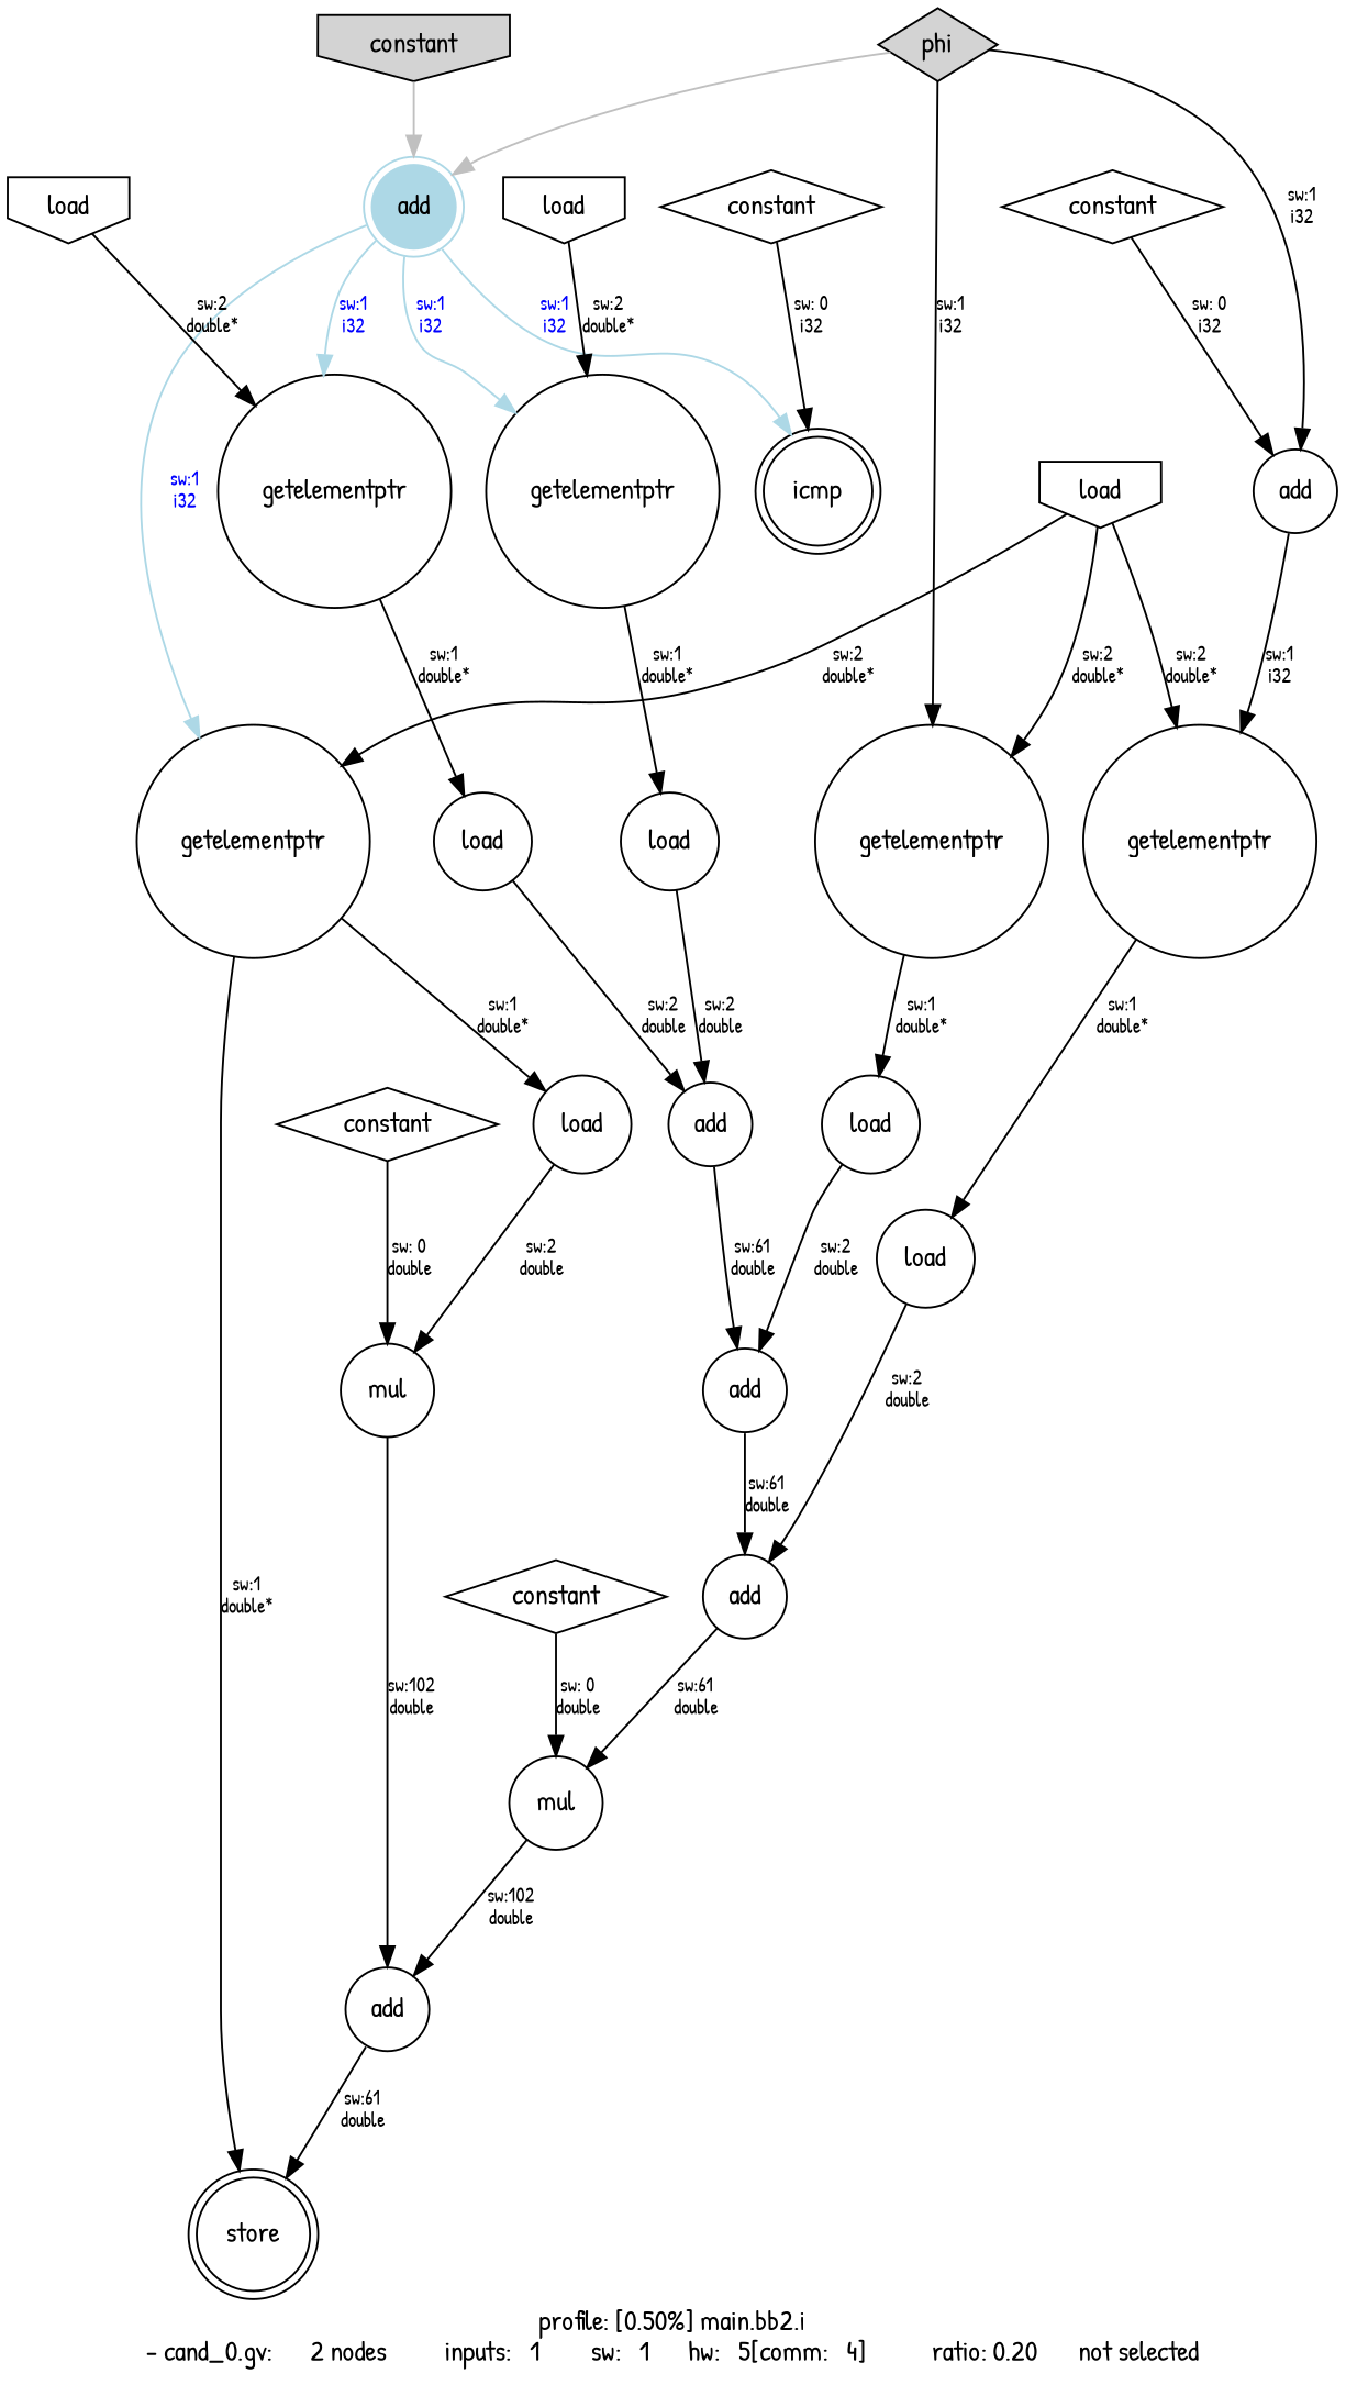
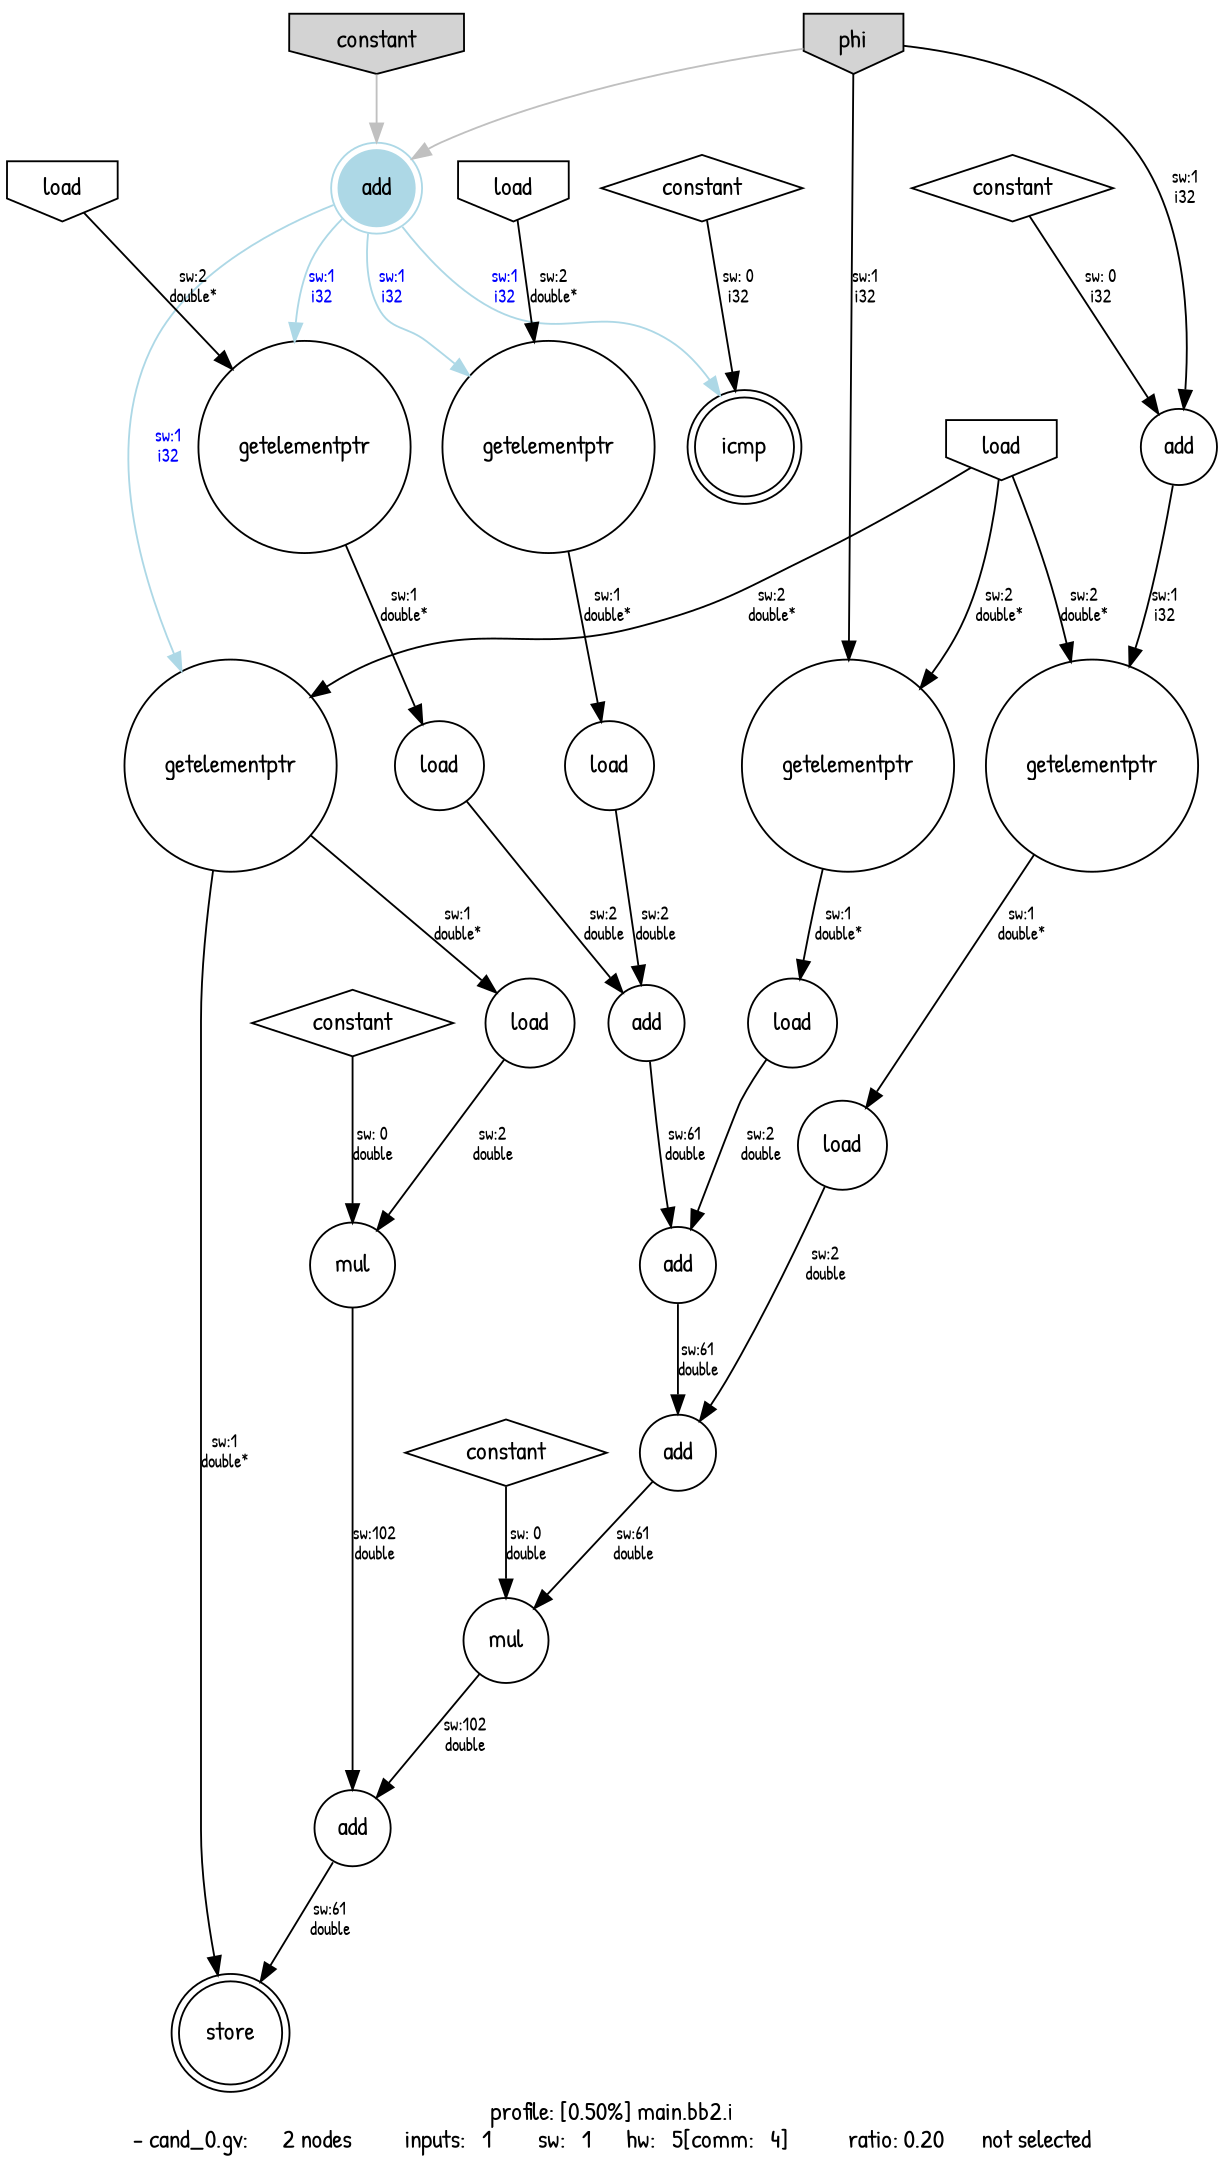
  digraph {
    label="profile: [0.50%] main.bb2.i\n- cand_0.gv: 	   2 nodes 	 inputs:   1 	 sw:   1 	 hw:   5[comm:   4] 	 ratio: 0.20 	 not selected"
    fontname="Patrick Hand"
    node [shape=circle fontname="Patrick Hand"]
    edge [fontsize=10 fontname="Patrick Hand"]
-   n1 [bgcolor=lightblue label=phi rank=source shape=diamond style=filled]
+   n1 [bgcolor=lightblue label=phi rank=source shape=invhouse style=filled]
    n2 [color=lightblue label=add rank=sink shape=doublecircle style=filled]
    n3 [label=add]
    n4 [label=getelementptr]
    n5 [label=getelementptr]
    n6 [label=getelementptr]
    n7 [label=getelementptr]
    n8 [label=icmp rank=sink shape=doublecircle]
    n9 [bgcolor=lightblue label=constant rank=source shape=invhouse style=filled]
    n10 [label=load]
    n11 [label=load rank=source shape=invhouse]
    n12 [label=load]
    n13 [label=load rank=source shape=invhouse]
    n14 [label=load]
    n15 [label=store rank=sink shape=doublecircle]
    n16 [label=load rank=source shape=invhouse]
    n17 [label=getelementptr]
    n18 [label=constant shape=diamond]
    n19 [label=load]
    n20 [label=load]
    n21 [label=add]
    n22 [label=add]
    n23 [label=add]
    n24 [label=mul]
    n25 [label=add]
    n26 [label=constant shape=diamond]
    n27 [label=mul]
    n28 [label=constant shape=diamond]
    n29 [label=constant shape=diamond]
    n1 -> n2 [color=gray]
    n1 -> n3 [label="sw:1\ni32"]
    n1 -> n4 [label="sw:1\ni32"]
    n2 -> n5 [color=lightblue fontcolor=blue label="sw:1\ni32"]
    n2 -> n6 [color=lightblue fontcolor=blue label="sw:1\ni32"]
    n2 -> n7 [color=lightblue fontcolor=blue label="sw:1\ni32"]
    n2 -> n8 [color=lightblue fontcolor=blue label="sw:1\ni32"]
    n3 -> n17 [label="sw:1\ni32"]
    n4 -> n20 [label="sw:1\ndouble*"]
    n5 -> n10 [label="sw:1\ndouble*"]
    n6 -> n12 [label="sw:1\ndouble*"]
    n7 -> n14 [label="sw:1\ndouble*"]
    n7 -> n15 [label="sw:1\ndouble*"]
    n9 -> n2 [color=gray]
    n10 -> n21 [label="sw:2\ndouble"]
    n11 -> n5 [label="sw:2\ndouble*"]
    n12 -> n21 [label="sw:2\ndouble"]
    n13 -> n6 [label="sw:2\ndouble*"]
    n14 -> n27 [label="sw:2\ndouble"]
    n16 -> n4 [label="sw:2\ndouble*"]
    n16 -> n7 [label="sw:2\ndouble*"]
    n16 -> n17 [label="sw:2\ndouble*"]
    n17 -> n19 [label="sw:1\ndouble*"]
    n18 -> n3 [label="sw: 0\ni32"]
    n19 -> n23 [label="sw:2\ndouble"]
    n20 -> n22 [label="sw:2\ndouble"]
    n21 -> n22 [label="sw:61\ndouble"]
    n22 -> n23 [label="sw:61\ndouble"]
    n23 -> n24 [label="sw:61\ndouble"]
    n24 -> n25 [label="sw:102\ndouble"]
    n25 -> n15 [label="sw:61\ndouble"]
    n26 -> n24 [label="sw: 0\ndouble"]
    n27 -> n25 [label="sw:102\ndouble"]
    n28 -> n27 [label="sw: 0\ndouble"]
    n29 -> n8 [label="sw: 0\ni32"]
  }
